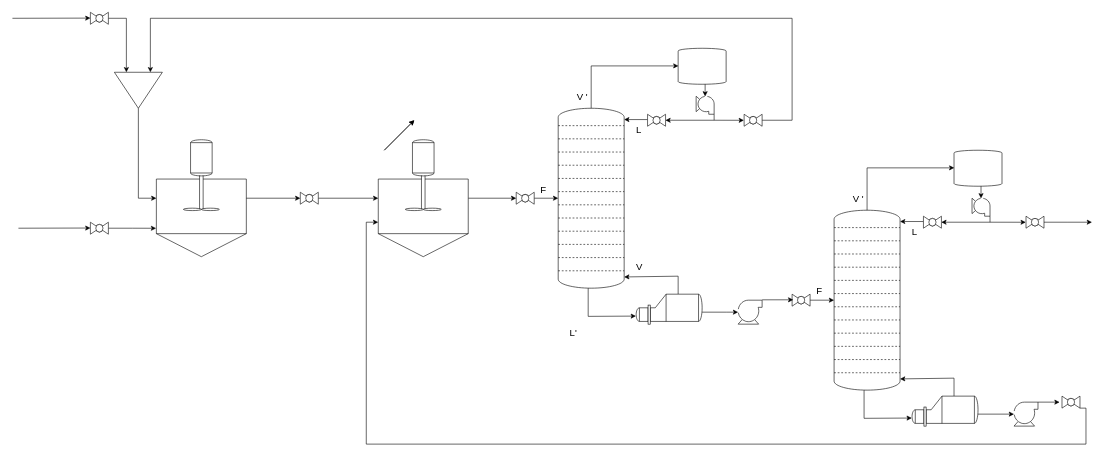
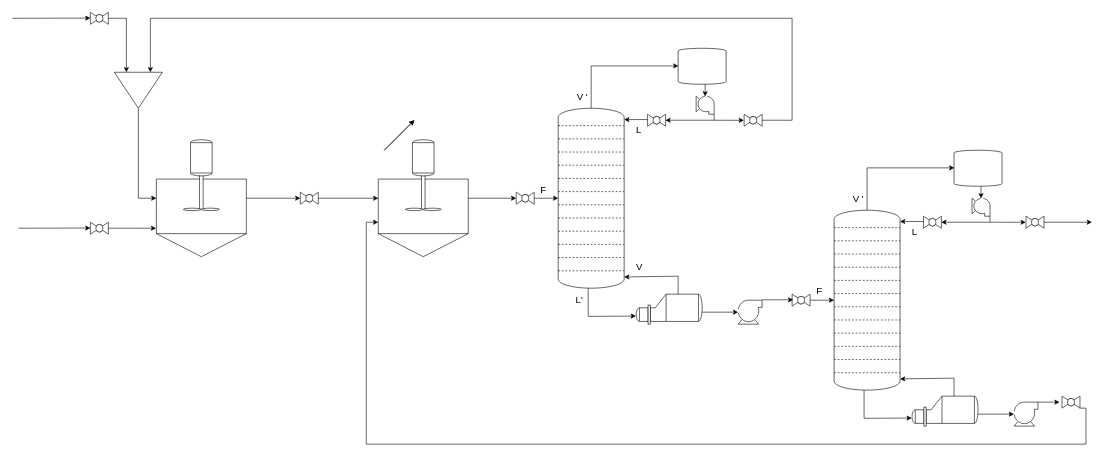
  <mxCell id="0" />
  <mxCell id="1" parent="0" />
  <mxCell id="2" style="edgeStyle=orthogonalEdgeStyle;rounded=0;orthogonalLoop=1;jettySize=auto;html=1;entryX=-0.001;entryY=0.705;entryDx=0;entryDy=0;entryPerimeter=0;" edge="1" parent="1" source="12" target="60"><mxGeometry relative="1" as="geometry"><mxPoint x="1910" y="660" as="targetPoint" /><Array as="points"><mxPoint x="1810" y="680" /><mxPoint x="1810" y="740" /><mxPoint x="610" y="740" /><mxPoint x="610" y="370" /></Array></mxGeometry></mxCell>
  <mxCell id="3" style="edgeStyle=orthogonalEdgeStyle;rounded=0;orthogonalLoop=1;jettySize=auto;html=1;" edge="1" parent="1" source="21"><mxGeometry relative="1" as="geometry"><mxPoint x="1820" y="370" as="targetPoint" /></mxGeometry></mxCell>
  <mxCell id="4" value="" style="group" vertex="1" connectable="0" parent="1"><mxGeometry x="1320" y="250" width="485" height="520" as="geometry" /></mxCell>
  <mxCell id="5" value="" style="verticalLabelPosition=bottom;outlineConnect=0;align=center;dashed=0;html=1;verticalAlign=top;shape=mxgraph.pid2misc.column;columnType=tray" vertex="1" parent="4"><mxGeometry x="70" y="100" width="110" height="300" as="geometry" /></mxCell>
  <mxCell id="6" style="edgeStyle=orthogonalEdgeStyle;rounded=0;orthogonalLoop=1;jettySize=auto;html=1;" edge="1" parent="4" target="11"><mxGeometry relative="1" as="geometry"><Array as="points"><mxPoint x="350" y="440" /><mxPoint x="350" y="440" /></Array><mxPoint x="310" y="440" as="sourcePoint" /></mxGeometry></mxCell>
  <mxCell id="7" value="" style="shape=mxgraph.pid.vessels.pressurized_vessel;html=1;pointerEvents=1;align=center;verticalLabelPosition=bottom;verticalAlign=top;dashed=0;" vertex="1" parent="4"><mxGeometry x="270" width="80" height="60" as="geometry" /></mxCell>
  <mxCell id="8" style="edgeStyle=orthogonalEdgeStyle;rounded=0;orthogonalLoop=1;jettySize=auto;html=1;entryX=0.005;entryY=0.49;entryDx=0;entryDy=0;entryPerimeter=0;" edge="1" parent="4" source="5" target="7"><mxGeometry relative="1" as="geometry"><mxPoint x="280" y="30" as="targetPoint" /><Array as="points"><mxPoint x="125" y="29" /></Array></mxGeometry></mxCell>
  <mxCell id="9" value="" style="endArrow=classic;html=1;rounded=0;entryX=-0.004;entryY=0.609;entryDx=0;entryDy=0;entryPerimeter=0;" edge="1" parent="4"><mxGeometry width="50" height="50" relative="1" as="geometry"><mxPoint x="120" y="400" as="sourcePoint" /><mxPoint x="199.56" y="446.54" as="targetPoint" /><Array as="points"><mxPoint x="120" y="447" /></Array></mxGeometry></mxCell>
  <mxCell id="10" value="" style="endArrow=classic;html=1;rounded=0;" edge="1" parent="4"><mxGeometry width="50" height="50" relative="1" as="geometry"><mxPoint x="270" y="410" as="sourcePoint" /><mxPoint x="180" y="381.27" as="targetPoint" /><Array as="points"><mxPoint x="270" y="380" /></Array></mxGeometry></mxCell>
  <mxCell id="11" value="" style="verticalLabelPosition=bottom;outlineConnect=0;align=center;dashed=0;html=1;verticalAlign=top;shape=mxgraph.pid.compressors.centrifugal_compressor" vertex="1" parent="4"><mxGeometry x="370" y="420" width="40" height="40" as="geometry" /></mxCell>
  <mxCell id="12" value="" style="verticalLabelPosition=bottom;align=center;html=1;verticalAlign=top;pointerEvents=1;dashed=0;shape=mxgraph.pid2valves.valve;valveType=ball" vertex="1" parent="4"><mxGeometry x="450" y="410" width="30" height="20" as="geometry" /></mxCell>
  <mxCell id="13" style="edgeStyle=orthogonalEdgeStyle;rounded=0;orthogonalLoop=1;jettySize=auto;html=1;exitX=1;exitY=0;exitDx=0;exitDy=0;exitPerimeter=0;entryX=-0.119;entryY=0.5;entryDx=0;entryDy=0;entryPerimeter=0;" edge="1" parent="4"><mxGeometry relative="1" as="geometry"><mxPoint x="446" y="420" as="targetPoint" /><mxPoint x="410" y="420" as="sourcePoint" /><Array as="points"><mxPoint x="440" y="420" /><mxPoint x="440" y="420" /></Array></mxGeometry></mxCell>
  <mxCell id="14" style="edgeStyle=orthogonalEdgeStyle;rounded=0;orthogonalLoop=1;jettySize=auto;html=1;" edge="1" parent="4" source="15" target="5"><mxGeometry relative="1" as="geometry" /></mxCell>
  <mxCell id="15" value="" style="verticalLabelPosition=bottom;align=center;html=1;verticalAlign=top;pointerEvents=1;dashed=0;shape=mxgraph.pid2valves.valve;valveType=ball" vertex="1" parent="4"><mxGeometry y="240" width="30" height="20" as="geometry" /></mxCell>
  <mxCell id="16" value="F" style="text;html=1;align=center;verticalAlign=middle;resizable=0;points=[];autosize=1;strokeColor=none;fillColor=none;strokeWidth=3;fontSize=16;" vertex="1" parent="4"><mxGeometry x="30" y="220" width="30" height="30" as="geometry" /></mxCell>
  <mxCell id="17" value="" style="shape=mxgraph.pid.heat_exchangers.reboiler;html=1;pointerEvents=1;align=center;verticalLabelPosition=bottom;verticalAlign=top;dashed=0;" vertex="1" parent="4"><mxGeometry x="200" y="410" width="110" height="50" as="geometry" /></mxCell>
  <mxCell id="18" value="V '" style="text;html=1;align=center;verticalAlign=middle;resizable=0;points=[];autosize=1;strokeColor=none;fillColor=none;strokeWidth=3;fontSize=16;" vertex="1" parent="4"><mxGeometry x="90" y="65" width="40" height="30" as="geometry" /></mxCell>
  <mxCell id="19" value="" style="verticalLabelPosition=bottom;outlineConnect=0;align=center;dashed=0;html=1;verticalAlign=top;shape=mxgraph.pid.compressors.centrifugal_compressor;rotation=90;" vertex="1" parent="4"><mxGeometry x="300" y="80" width="30" height="30" as="geometry" /></mxCell>
  <mxCell id="20" value="" style="verticalLabelPosition=bottom;align=center;html=1;verticalAlign=top;pointerEvents=1;dashed=0;shape=mxgraph.pid2valves.valve;valveType=ball" vertex="1" parent="4"><mxGeometry x="219" y="110" width="30" height="20" as="geometry" /></mxCell>
  <mxCell id="21" value="" style="verticalLabelPosition=bottom;align=center;html=1;verticalAlign=top;pointerEvents=1;dashed=0;shape=mxgraph.pid2valves.valve;valveType=ball" vertex="1" parent="4"><mxGeometry x="390" y="110" width="30" height="20" as="geometry" /></mxCell>
  <mxCell id="22" value="" style="endArrow=classic;html=1;rounded=0;exitX=-0.014;exitY=0.443;exitDx=0;exitDy=0;exitPerimeter=0;" edge="1" parent="4" source="20"><mxGeometry width="50" height="50" relative="1" as="geometry"><mxPoint x="207.3" y="119.15" as="sourcePoint" /><mxPoint x="180" y="118.86" as="targetPoint" /></mxGeometry></mxCell>
  <mxCell id="23" value="L" style="text;html=1;align=center;verticalAlign=middle;resizable=0;points=[];autosize=1;strokeColor=none;fillColor=none;strokeWidth=3;fontSize=16;" vertex="1" parent="4"><mxGeometry x="189" y="120" width="30" height="30" as="geometry" /></mxCell>
  <mxCell id="24" style="edgeStyle=orthogonalEdgeStyle;rounded=0;orthogonalLoop=1;jettySize=auto;html=1;entryX=0.993;entryY=0.5;entryDx=0;entryDy=0;entryPerimeter=0;exitX=1;exitY=0;exitDx=0;exitDy=0;exitPerimeter=0;" edge="1" parent="4" source="19" target="20"><mxGeometry relative="1" as="geometry"><mxPoint x="410" y="150" as="targetPoint" /><mxPoint x="320" y="120" as="sourcePoint" /><Array as="points"><mxPoint x="330" y="120" /></Array></mxGeometry></mxCell>
  <mxCell id="25" value="" style="endArrow=classic;html=1;rounded=0;entryX=-0.012;entryY=0.504;entryDx=0;entryDy=0;entryPerimeter=0;" edge="1" parent="4" target="21"><mxGeometry width="50" height="50" relative="1" as="geometry"><mxPoint x="330" y="120" as="sourcePoint" /><mxPoint x="470" y="150" as="targetPoint" /></mxGeometry></mxCell>
  <mxCell id="26" style="edgeStyle=orthogonalEdgeStyle;rounded=0;orthogonalLoop=1;jettySize=auto;html=1;entryX=0.01;entryY=0.5;entryDx=0;entryDy=0;entryPerimeter=0;" edge="1" parent="4" target="19"><mxGeometry relative="1" as="geometry"><mxPoint x="315" y="60" as="sourcePoint" /><Array as="points"><mxPoint x="315" y="70" /><mxPoint x="315" y="70" /></Array></mxGeometry></mxCell>
  <mxCell id="27" style="edgeStyle=orthogonalEdgeStyle;rounded=0;orthogonalLoop=1;jettySize=auto;html=1;entryX=0;entryY=0.25;entryDx=0;entryDy=0;" edge="1" parent="1" source="45" target="53"><mxGeometry relative="1" as="geometry"><mxPoint x="1820" y="-340" as="targetPoint" /><Array as="points"><mxPoint x="1320" y="200" /><mxPoint x="1320" y="30" /><mxPoint x="250" y="30" /></Array></mxGeometry></mxCell>
  <mxCell id="28" value="" style="group" vertex="1" connectable="0" parent="1"><mxGeometry x="860" y="80" width="485" height="520" as="geometry" /></mxCell>
  <mxCell id="29" value="" style="verticalLabelPosition=bottom;outlineConnect=0;align=center;dashed=0;html=1;verticalAlign=top;shape=mxgraph.pid2misc.column;columnType=tray" vertex="1" parent="28"><mxGeometry x="70" y="100" width="110" height="300" as="geometry" /></mxCell>
  <mxCell id="30" style="edgeStyle=orthogonalEdgeStyle;rounded=0;orthogonalLoop=1;jettySize=auto;html=1;" edge="1" parent="28" target="35"><mxGeometry relative="1" as="geometry"><Array as="points"><mxPoint x="350" y="440" /><mxPoint x="350" y="440" /></Array><mxPoint x="310" y="440" as="sourcePoint" /></mxGeometry></mxCell>
  <mxCell id="31" value="" style="shape=mxgraph.pid.vessels.pressurized_vessel;html=1;pointerEvents=1;align=center;verticalLabelPosition=bottom;verticalAlign=top;dashed=0;" vertex="1" parent="28"><mxGeometry x="270" width="80" height="60" as="geometry" /></mxCell>
  <mxCell id="32" style="edgeStyle=orthogonalEdgeStyle;rounded=0;orthogonalLoop=1;jettySize=auto;html=1;entryX=0.005;entryY=0.49;entryDx=0;entryDy=0;entryPerimeter=0;" edge="1" parent="28" source="29" target="31"><mxGeometry relative="1" as="geometry"><mxPoint x="280" y="30" as="targetPoint" /><Array as="points"><mxPoint x="125" y="29" /></Array></mxGeometry></mxCell>
  <mxCell id="33" value="" style="endArrow=classic;html=1;rounded=0;entryX=-0.004;entryY=0.609;entryDx=0;entryDy=0;entryPerimeter=0;" edge="1" parent="28"><mxGeometry width="50" height="50" relative="1" as="geometry"><mxPoint x="120" y="400" as="sourcePoint" /><mxPoint x="199.56" y="446.54" as="targetPoint" /><Array as="points"><mxPoint x="120" y="447" /></Array></mxGeometry></mxCell>
  <mxCell id="34" value="" style="endArrow=classic;html=1;rounded=0;" edge="1" parent="28"><mxGeometry width="50" height="50" relative="1" as="geometry"><mxPoint x="270" y="410" as="sourcePoint" /><mxPoint x="180" y="381.27" as="targetPoint" /><Array as="points"><mxPoint x="270" y="380" /></Array></mxGeometry></mxCell>
  <mxCell id="35" value="" style="verticalLabelPosition=bottom;outlineConnect=0;align=center;dashed=0;html=1;verticalAlign=top;shape=mxgraph.pid.compressors.centrifugal_compressor" vertex="1" parent="28"><mxGeometry x="370" y="420" width="40" height="40" as="geometry" /></mxCell>
  <mxCell id="36" style="edgeStyle=orthogonalEdgeStyle;rounded=0;orthogonalLoop=1;jettySize=auto;html=1;" edge="1" parent="28" source="37" target="29"><mxGeometry relative="1" as="geometry" /></mxCell>
  <mxCell id="37" value="" style="verticalLabelPosition=bottom;align=center;html=1;verticalAlign=top;pointerEvents=1;dashed=0;shape=mxgraph.pid2valves.valve;valveType=ball" vertex="1" parent="28"><mxGeometry y="240" width="30" height="20" as="geometry" /></mxCell>
  <mxCell id="38" value="F" style="text;html=1;align=center;verticalAlign=middle;resizable=0;points=[];autosize=1;strokeColor=none;fillColor=none;strokeWidth=3;fontSize=16;" vertex="1" parent="28"><mxGeometry x="30" y="220" width="30" height="30" as="geometry" /></mxCell>
  <mxCell id="39" value="V" style="text;html=1;align=center;verticalAlign=middle;resizable=0;points=[];autosize=1;strokeColor=none;fillColor=none;strokeWidth=3;fontSize=16;" vertex="1" parent="28"><mxGeometry x="190" y="350" width="30" height="30" as="geometry" /></mxCell>
  <mxCell id="40" value="" style="shape=mxgraph.pid.heat_exchangers.reboiler;html=1;pointerEvents=1;align=center;verticalLabelPosition=bottom;verticalAlign=top;dashed=0;" vertex="1" parent="28"><mxGeometry x="200" y="410" width="110" height="50" as="geometry" /></mxCell>
  <mxCell id="41" value="V '" style="text;html=1;align=center;verticalAlign=middle;resizable=0;points=[];autosize=1;strokeColor=none;fillColor=none;strokeWidth=3;fontSize=16;" vertex="1" parent="28"><mxGeometry x="90" y="65" width="40" height="30" as="geometry" /></mxCell>
- <mxCell id="42" value="L'" style="text;html=1;align=center;verticalAlign=middle;resizable=0;points=[];autosize=1;strokeColor=none;fillColor=none;strokeWidth=3;fontSize=16;" vertex="1" parent="28"><mxGeometry x="75" y="460" width="40" height="30" as="geometry" /></mxCell>
+ <mxCell id="42" value="L'" style="text;html=1;align=center;verticalAlign=middle;resizable=0;points=[];autosize=1;strokeColor=none;fillColor=none;strokeWidth=3;fontSize=16;" vertex="1" parent="28"><mxGeometry x="85" y="405" width="40" height="30" as="geometry" /></mxCell>
  <mxCell id="43" value="" style="verticalLabelPosition=bottom;outlineConnect=0;align=center;dashed=0;html=1;verticalAlign=top;shape=mxgraph.pid.compressors.centrifugal_compressor;rotation=90;" vertex="1" parent="28"><mxGeometry x="300" y="80" width="30" height="30" as="geometry" /></mxCell>
  <mxCell id="44" value="" style="verticalLabelPosition=bottom;align=center;html=1;verticalAlign=top;pointerEvents=1;dashed=0;shape=mxgraph.pid2valves.valve;valveType=ball" vertex="1" parent="28"><mxGeometry x="219" y="110" width="30" height="20" as="geometry" /></mxCell>
  <mxCell id="45" value="" style="verticalLabelPosition=bottom;align=center;html=1;verticalAlign=top;pointerEvents=1;dashed=0;shape=mxgraph.pid2valves.valve;valveType=ball" vertex="1" parent="28"><mxGeometry x="380" y="110" width="30" height="20" as="geometry" /></mxCell>
  <mxCell id="46" value="" style="endArrow=classic;html=1;rounded=0;exitX=-0.014;exitY=0.443;exitDx=0;exitDy=0;exitPerimeter=0;" edge="1" parent="28" source="44"><mxGeometry width="50" height="50" relative="1" as="geometry"><mxPoint x="207.3" y="119.15" as="sourcePoint" /><mxPoint x="180" y="118.86" as="targetPoint" /></mxGeometry></mxCell>
  <mxCell id="47" value="L" style="text;html=1;align=center;verticalAlign=middle;resizable=0;points=[];autosize=1;strokeColor=none;fillColor=none;strokeWidth=3;fontSize=16;" vertex="1" parent="28"><mxGeometry x="189" y="120" width="30" height="30" as="geometry" /></mxCell>
  <mxCell id="48" style="edgeStyle=orthogonalEdgeStyle;rounded=0;orthogonalLoop=1;jettySize=auto;html=1;entryX=0.993;entryY=0.5;entryDx=0;entryDy=0;entryPerimeter=0;exitX=1;exitY=0;exitDx=0;exitDy=0;exitPerimeter=0;" edge="1" parent="28" source="43" target="44"><mxGeometry relative="1" as="geometry"><mxPoint x="410" y="150" as="targetPoint" /><mxPoint x="320" y="120" as="sourcePoint" /><Array as="points"><mxPoint x="330" y="120" /></Array></mxGeometry></mxCell>
  <mxCell id="49" value="" style="endArrow=classic;html=1;rounded=0;entryX=-0.012;entryY=0.504;entryDx=0;entryDy=0;entryPerimeter=0;" edge="1" parent="28" target="45"><mxGeometry width="50" height="50" relative="1" as="geometry"><mxPoint x="330" y="120" as="sourcePoint" /><mxPoint x="470" y="150" as="targetPoint" /></mxGeometry></mxCell>
  <mxCell id="50" style="edgeStyle=orthogonalEdgeStyle;rounded=0;orthogonalLoop=1;jettySize=auto;html=1;entryX=0.01;entryY=0.5;entryDx=0;entryDy=0;entryPerimeter=0;" edge="1" parent="28" target="43"><mxGeometry relative="1" as="geometry"><mxPoint x="315" y="60" as="sourcePoint" /><Array as="points"><mxPoint x="315" y="70" /><mxPoint x="315" y="70" /></Array></mxGeometry></mxCell>
  <mxCell id="51" style="edgeStyle=orthogonalEdgeStyle;rounded=0;orthogonalLoop=1;jettySize=auto;html=1;exitX=1;exitY=0;exitDx=0;exitDy=0;exitPerimeter=0;entryX=0.063;entryY=0.469;entryDx=0;entryDy=0;entryPerimeter=0;" edge="1" parent="1" source="35" target="15"><mxGeometry relative="1" as="geometry"><Array as="points"><mxPoint x="1322" y="500" /></Array></mxGeometry></mxCell>
  <mxCell id="52" value="" style="shape=mxgraph.pid.vessels.mixing_reactor;html=1;pointerEvents=1;align=center;verticalLabelPosition=bottom;verticalAlign=top;dashed=0;" vertex="1" parent="1"><mxGeometry x="260" y="232.5" width="150" height="195" as="geometry" /></mxCell>
  <mxCell id="53" value="" style="triangle;whiteSpace=wrap;html=1;rotation=90;" vertex="1" parent="1"><mxGeometry x="200" y="110" width="60" height="80" as="geometry" /></mxCell>
  <mxCell id="54" style="edgeStyle=orthogonalEdgeStyle;rounded=0;orthogonalLoop=1;jettySize=auto;html=1;entryX=0;entryY=0.75;entryDx=0;entryDy=0;" edge="1" parent="1" source="55" target="53"><mxGeometry relative="1" as="geometry"><Array as="points"><mxPoint x="210" y="30" /></Array></mxGeometry></mxCell>
  <mxCell id="55" value="" style="verticalLabelPosition=bottom;align=center;html=1;verticalAlign=top;pointerEvents=1;dashed=0;shape=mxgraph.pid2valves.valve;valveType=ball" vertex="1" parent="1"><mxGeometry x="150" y="20" width="30" height="20" as="geometry" /></mxCell>
  <mxCell id="56" style="edgeStyle=orthogonalEdgeStyle;rounded=0;orthogonalLoop=1;jettySize=auto;html=1;entryX=0;entryY=0.5;entryDx=0;entryDy=0;entryPerimeter=0;" edge="1" parent="1" source="53" target="52"><mxGeometry relative="1" as="geometry" /></mxCell>
  <mxCell id="57" style="edgeStyle=orthogonalEdgeStyle;rounded=0;orthogonalLoop=1;jettySize=auto;html=1;entryX=-0.003;entryY=0.757;entryDx=0;entryDy=0;entryPerimeter=0;" edge="1" parent="1" source="58" target="52"><mxGeometry relative="1" as="geometry"><mxPoint x="260" y="370" as="targetPoint" /></mxGeometry></mxCell>
  <mxCell id="58" value="" style="verticalLabelPosition=bottom;align=center;html=1;verticalAlign=top;pointerEvents=1;dashed=0;shape=mxgraph.pid2valves.valve;valveType=ball" vertex="1" parent="1"><mxGeometry x="150" y="370" width="30" height="20" as="geometry" /></mxCell>
  <mxCell id="59" value="" style="edgeStyle=orthogonalEdgeStyle;rounded=0;orthogonalLoop=1;jettySize=auto;html=1;" edge="1" parent="1" source="60" target="37"><mxGeometry relative="1" as="geometry" /></mxCell>
  <mxCell id="60" value="" style="shape=mxgraph.pid.vessels.mixing_reactor;html=1;pointerEvents=1;align=center;verticalLabelPosition=bottom;verticalAlign=top;dashed=0;" vertex="1" parent="1"><mxGeometry x="630" y="232.5" width="150" height="195" as="geometry" /></mxCell>
  <mxCell id="61" style="edgeStyle=orthogonalEdgeStyle;rounded=0;orthogonalLoop=1;jettySize=auto;html=1;entryX=0;entryY=0.5;entryDx=0;entryDy=0;entryPerimeter=0;" edge="1" parent="1" source="62" target="60"><mxGeometry relative="1" as="geometry"><mxPoint x="600" y="357" as="targetPoint" /></mxGeometry></mxCell>
  <mxCell id="62" value="" style="verticalLabelPosition=bottom;align=center;html=1;verticalAlign=top;pointerEvents=1;dashed=0;shape=mxgraph.pid2valves.valve;valveType=ball" vertex="1" parent="1"><mxGeometry x="500" y="320" width="30" height="20" as="geometry" /></mxCell>
  <mxCell id="63" style="edgeStyle=orthogonalEdgeStyle;rounded=0;orthogonalLoop=1;jettySize=auto;html=1;entryX=0;entryY=0.5;entryDx=0;entryDy=0;entryPerimeter=0;" edge="1" parent="1" source="52" target="62"><mxGeometry relative="1" as="geometry" /></mxCell>
  <mxCell id="64" value="" style="endArrow=classic;html=1;rounded=0;" edge="1" parent="1"><mxGeometry width="50" height="50" relative="1" as="geometry"><mxPoint x="640" y="250" as="sourcePoint" /><mxPoint x="690" y="200" as="targetPoint" /></mxGeometry></mxCell>
  <mxCell id="65" value="" style="endArrow=classic;html=1;rounded=0;" edge="1" parent="1"><mxGeometry width="50" height="50" relative="1" as="geometry"><mxPoint x="640" y="250" as="sourcePoint" /><mxPoint x="690" y="200" as="targetPoint" /></mxGeometry></mxCell>
  <mxCell id="66" value="" style="endArrow=classic;html=1;rounded=0;entryX=-0.1;entryY=0.643;entryDx=0;entryDy=0;entryPerimeter=0;" edge="1" parent="1"><mxGeometry width="50" height="50" relative="1" as="geometry"><mxPoint x="20" y="30" as="sourcePoint" /><mxPoint x="150" y="29.71" as="targetPoint" /></mxGeometry></mxCell>
  <mxCell id="67" value="" style="endArrow=classic;html=1;rounded=0;entryX=-0.1;entryY=0.643;entryDx=0;entryDy=0;entryPerimeter=0;" edge="1" parent="1"><mxGeometry width="50" height="50" relative="1" as="geometry"><mxPoint x="30" y="380" as="sourcePoint" /><mxPoint x="150" y="379.71" as="targetPoint" /></mxGeometry></mxCell>
